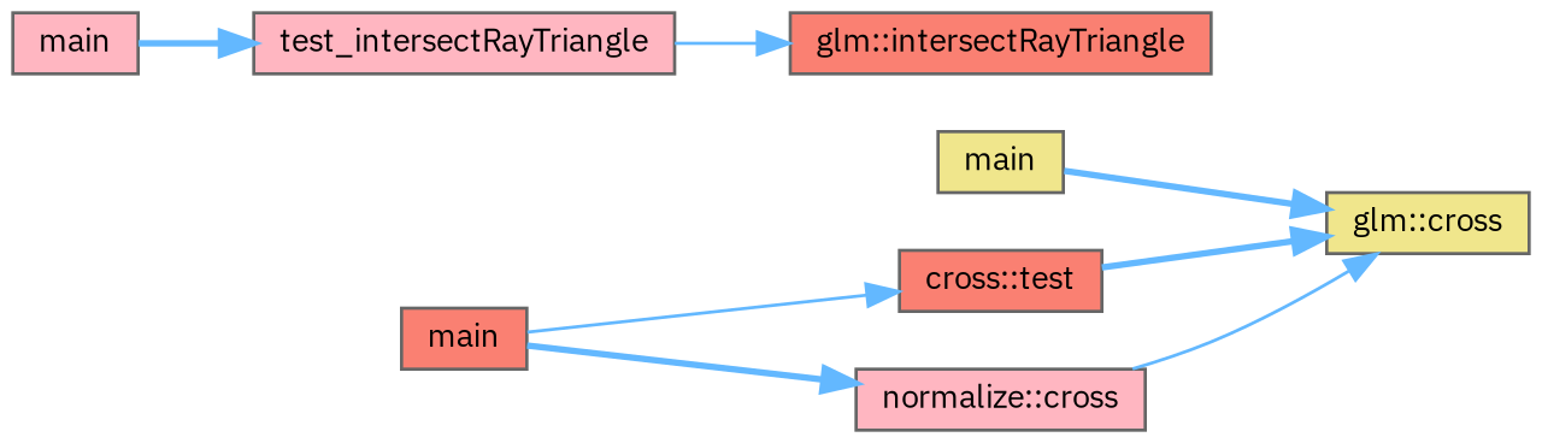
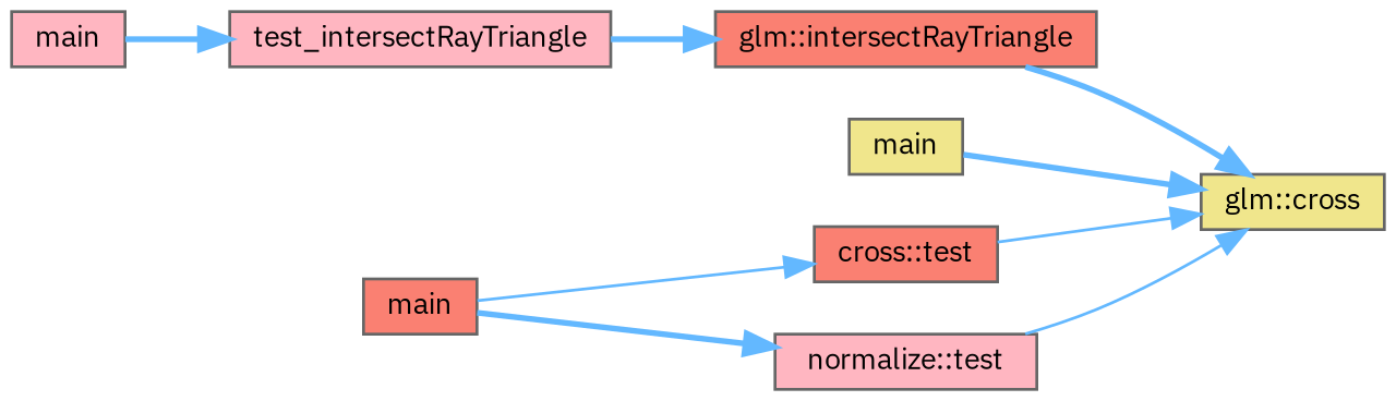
  digraph {
    fontname="IBM Plex Sans"
    rankdir=RL
    node [color=grey40 fillcolor=salmon fontname="IBM Plex Sans" fontsize=10 shape=box style=filled]
    edge [color=steelblue1 dir=back fontname="IBM Plex Sans" fontsize=10 labelfontname=Helvetica labelfontsize=10 style=bold]
    n1 [color=gray40 fillcolor=khaki fontcolor=black height=0.2 label="glm::cross" width=0.4]
    n2 [height=0.2 label="glm::intersectRayTriangle" width=0.4]
    n3 [fillcolor=khaki height=0.2 label=main width=0.4]
    n4 [height=0.2 label="cross::test" width=0.4]
-   n5 [fillcolor=lightpink height=0.2 label="normalize::cross" width=0.4]
+   n5 [fillcolor=lightpink height=0.2 label="normalize::test" width=0.4]
    n6 [fillcolor=lightpink height=0.2 label=test_intersectRayTriangle width=0.4]
    n7 [height=0.2 label=main width=0.4]
    n8 [fillcolor=lightpink height=0.2 label=main width=0.4]
+   n1 -> n2
    n1 -> n3
-   n1 -> n4
+   n1 -> n4 [style=solid]
    n1 -> n5 [style=solid]
-   n2 -> n6 [style=solid]
+   n2 -> n6
    n4 -> n7 [style=solid]
    n5 -> n7
    n6 -> n8
  }
